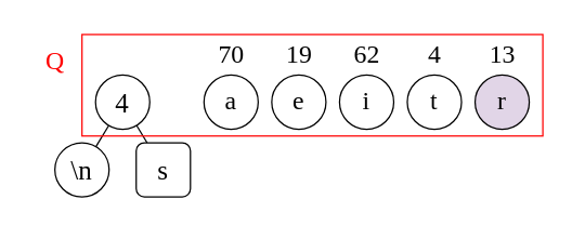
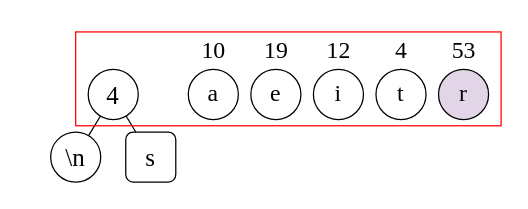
  <mxCell id="0" />
  <mxCell id="1" parent="0" />
  <mxCell id="2" value="\n" style="ellipse;whiteSpace=wrap;html=1;fontSize=20;fontFamily=Times New Roman;" parent="1" vertex="1"><mxGeometry x="40" y="105" width="40" height="40" as="geometry" /></mxCell>
  <mxCell id="3" style="edgeStyle=none;html=1;fontSize=20;endArrow=none;endFill=0;fontFamily=Times New Roman;" parent="1" source="4" target="2" edge="1"><mxGeometry relative="1" as="geometry"><mxPoint x="60" y="95" as="sourcePoint" /><mxPoint x="70" y="115" as="targetPoint" /></mxGeometry></mxCell>
  <mxCell id="4" value="4" style="ellipse;whiteSpace=wrap;html=1;fontSize=20;fontFamily=Times New Roman;" parent="1" vertex="1"><mxGeometry x="70" y="55" width="40" height="40" as="geometry" /></mxCell>
  <mxCell id="5" value="s" style="whiteSpace=wrap;html=1;fontSize=20;fontFamily=Times New Roman;rounded=1;" parent="1" vertex="1"><mxGeometry x="100" y="105" width="40" height="40" as="geometry" /></mxCell>
  <mxCell id="6" style="edgeStyle=none;html=1;fontSize=20;endArrow=none;endFill=0;fontFamily=Times New Roman;" parent="1" source="4" target="5" edge="1"><mxGeometry relative="1" as="geometry" /></mxCell>
  <mxCell id="7" value="t" style="ellipse;whiteSpace=wrap;html=1;fontSize=19;fontFamily=Times New Roman;" parent="1" vertex="1"><mxGeometry x="300" y="55" width="40" height="40" as="geometry" /></mxCell>
  <mxCell id="8" value="a" style="ellipse;whiteSpace=wrap;html=1;fontSize=19;fontFamily=Times New Roman;" parent="1" vertex="1"><mxGeometry x="150" y="55" width="40" height="40" as="geometry" /></mxCell>
  <mxCell id="9" value="i" style="ellipse;whiteSpace=wrap;html=1;fontSize=19;fontFamily=Times New Roman;" parent="1" vertex="1"><mxGeometry x="250" y="55" width="40" height="40" as="geometry" /></mxCell>
  <mxCell id="10" value="e" style="ellipse;whiteSpace=wrap;html=1;fontSize=19;fontFamily=Times New Roman;" parent="1" vertex="1"><mxGeometry x="200" y="55" width="40" height="40" as="geometry" /></mxCell>
  <mxCell id="11" value="r" style="ellipse;whiteSpace=wrap;html=1;fontSize=19;fontFamily=Times New Roman;fillColor=#e1d5e7;" parent="1" vertex="1"><mxGeometry x="350" y="55" width="40" height="40" as="geometry" /></mxCell>
- <mxCell id="12" value="70" style="text;html=1;align=center;verticalAlign=middle;resizable=0;points=[];autosize=1;strokeColor=none;fillColor=none;fontFamily=Times New Roman;fontSize=19;" parent="1" vertex="1"><mxGeometry x="150" y="20" width="40" height="40" as="geometry" /></mxCell>
+ <mxCell id="12" value="10" style="text;html=1;align=center;verticalAlign=middle;resizable=0;points=[];autosize=1;strokeColor=none;fillColor=none;fontFamily=Times New Roman;fontSize=19;" parent="1" vertex="1"><mxGeometry x="150" y="20" width="40" height="40" as="geometry" /></mxCell>
  <mxCell id="13" value="19" style="text;html=1;align=center;verticalAlign=middle;resizable=0;points=[];autosize=1;strokeColor=none;fillColor=none;fontFamily=Times New Roman;fontSize=19;" parent="1" vertex="1"><mxGeometry x="200" y="20" width="40" height="40" as="geometry" /></mxCell>
- <mxCell id="14" value="62" style="text;html=1;align=center;verticalAlign=middle;resizable=0;points=[];autosize=1;strokeColor=none;fillColor=none;fontFamily=Times New Roman;fontSize=19;" parent="1" vertex="1"><mxGeometry x="250" y="20" width="40" height="40" as="geometry" /></mxCell>
+ <mxCell id="14" value="12" style="text;html=1;align=center;verticalAlign=middle;resizable=0;points=[];autosize=1;strokeColor=none;fillColor=none;fontFamily=Times New Roman;fontSize=19;" parent="1" vertex="1"><mxGeometry x="250" y="20" width="40" height="40" as="geometry" /></mxCell>
  <mxCell id="15" value="4" style="text;html=1;align=center;verticalAlign=middle;resizable=0;points=[];autosize=1;strokeColor=none;fillColor=none;fontFamily=Times New Roman;fontSize=19;" parent="1" vertex="1"><mxGeometry x="305" y="20" width="30" height="40" as="geometry" /></mxCell>
- <mxCell id="16" value="13" style="text;html=1;align=center;verticalAlign=middle;resizable=0;points=[];autosize=1;strokeColor=none;fillColor=none;fontFamily=Times New Roman;fontSize=19;" parent="1" vertex="1"><mxGeometry x="350" y="20" width="40" height="40" as="geometry" /></mxCell>
+ <mxCell id="16" value="53" style="text;html=1;align=center;verticalAlign=middle;resizable=0;points=[];autosize=1;strokeColor=none;fillColor=none;fontFamily=Times New Roman;fontSize=19;" parent="1" vertex="1"><mxGeometry x="350" y="20" width="40" height="40" as="geometry" /></mxCell>
  <mxCell id="17" value="" style="rounded=0;whiteSpace=wrap;html=1;fillColor=none;fontColor=#F00;strokeColor=#FF0000;" vertex="1" parent="1"><mxGeometry x="60" y="25" width="340" height="75" as="geometry" /></mxCell>
- <mxCell id="18" value="Q" style="text;html=1;align=center;verticalAlign=middle;resizable=0;points=[];autosize=1;strokeColor=none;fillColor=none;fontSize=19;fontFamily=Times New Roman;fontColor=#F00;" vertex="1" parent="1"><mxGeometry x="20" y="25" width="40" height="40" as="geometry" /></mxCell>
